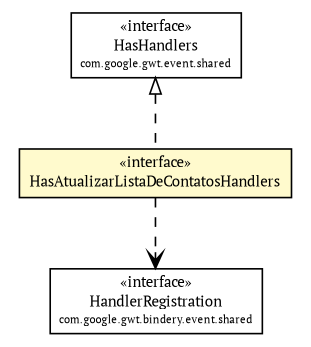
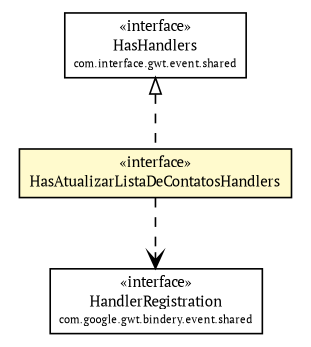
  digraph {
    fontname="PT Serif"
    node [fontcolor=black fontname="PT Serif" fontsize=9.0 shape=plaintext]
    edge [fontname="PT Serif" headport=p labelfontname=Helvetica labelfontsize=10 style=dashed tailport=p]
    n1 [label=<<table border="0" cellborder="1" cellspacing="0" cellpadding="2" port="p" bgcolor="lemonChiffon" href="./AtualizarListaDeContatosEvent.HasAtualizarListaDeContatosHandlers.html"> 		<tr><td><table border="0" cellspacing="0" cellpadding="1"> 			<tr><td> &laquo;interface&raquo; </td></tr> 			<tr><td> HasAtualizarListaDeContatosHandlers </td></tr> 		</table></td></tr> 		</table>>]
    n2 [label=<<table border="0" cellborder="1" cellspacing="0" cellpadding="2" port="p" href="http://java.sun.com/j2se/1.4.2/docs/api/com/google/web/bindery/event/shared/HandlerRegistration.html"> 		<tr><td><table border="0" cellspacing="0" cellpadding="1"> 			<tr><td> &laquo;interface&raquo; </td></tr> 			<tr><td> HandlerRegistration </td></tr> 			<tr><td><font point-size="7.0"> com.google.gwt.bindery.event.shared </font></td></tr> 		</table></td></tr> 		</table>>]
-   n3 [label=<<table border="0" cellborder="1" cellspacing="0" cellpadding="2" port="p" href="http://java.sun.com/j2se/1.4.2/docs/api/com/google/gwt/event/shared/HasHandlers.html"> 		<tr><td><table border="0" cellspacing="0" cellpadding="1"> 			<tr><td> &laquo;interface&raquo; </td></tr> 			<tr><td> HasHandlers </td></tr> 			<tr><td><font point-size="7.0"> com.google.gwt.event.shared </font></td></tr> 		</table></td></tr> 		</table>>]
+   n3 [label=<<table border="0" cellborder="1" cellspacing="0" cellpadding="2" port="p" href="http://java.sun.com/j2se/1.4.2/docs/api/com/google/gwt/event/shared/HasHandlers.html"> 		<tr><td><table border="0" cellspacing="0" cellpadding="1"> 			<tr><td> &laquo;interface&raquo; </td></tr> 			<tr><td> HasHandlers </td></tr> 			<tr><td><font point-size="7.0"> com.interface.gwt.event.shared </font></td></tr> 		</table></td></tr> 		</table>>]
    n1 -> n2 [arrowhead=open color=black fontcolor=black fontsize=10.0]
    n3 -> n1 [arrowtail=empty dir=back fontsize=10]
  }
